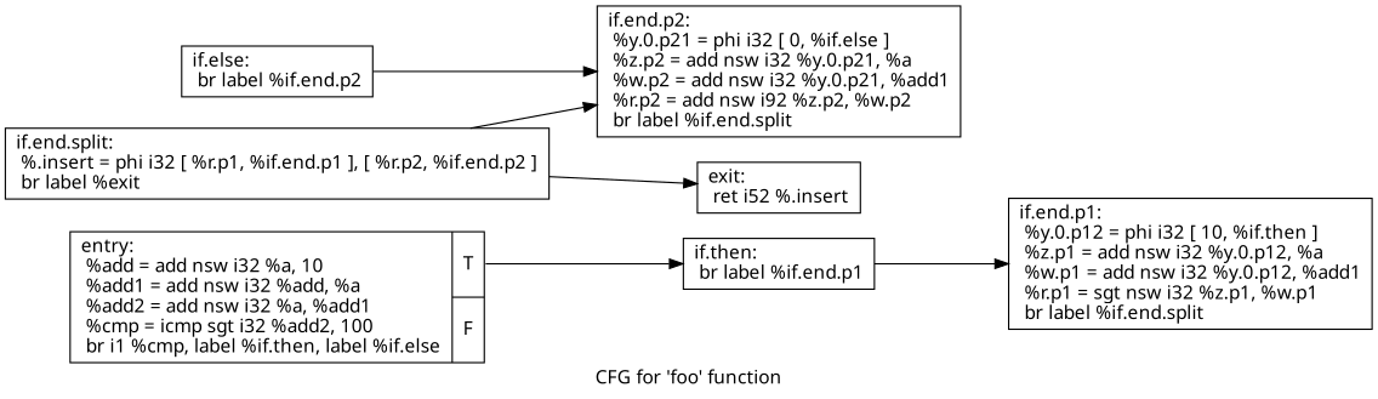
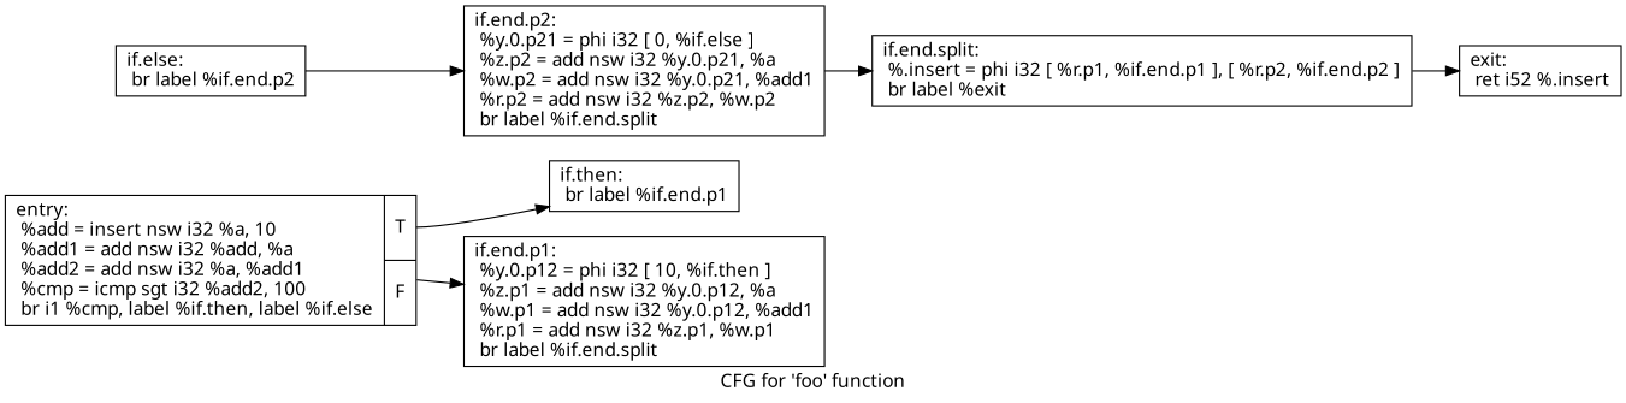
  digraph {
    fontname="Noto Sans"
    label="CFG for 'foo' function"
    rankdir=LR
    node [fontname="Noto Sans" shape=record]
    edge [fontname="Noto Sans"]
-   n1 [label="{entry:\l  %add = add nsw i32 %a, 10\l  %add1 = add nsw i32 %add, %a\l  %add2 = add nsw i32 %a, %add1\l  %cmp = icmp sgt i32 %add2, 100\l  br i1 %cmp, label %if.then, label %if.else\l|{<s0>T|<s1>F}}"]
+   n1 [label="{entry:\l  %add = insert nsw i32 %a, 10\l  %add1 = add nsw i32 %add, %a\l  %add2 = add nsw i32 %a, %add1\l  %cmp = icmp sgt i32 %add2, 100\l  br i1 %cmp, label %if.then, label %if.else\l|{<s0>T|<s1>F}}"]
    n2 [label="{if.then:                                          \l  br label %if.end.p1\l}"]
-   n3 [label="{if.end.p1:                                        \l  %y.0.p12 = phi i32 [ 10, %if.then ]\l  %z.p1 = add nsw i32 %y.0.p12, %a\l  %w.p1 = add nsw i32 %y.0.p12, %add1\l  %r.p1 = sgt nsw i32 %z.p1, %w.p1\l  br label %if.end.split\l}"]
+   n3 [label="{if.end.p1:                                        \l  %y.0.p12 = phi i32 [ 10, %if.then ]\l  %z.p1 = add nsw i32 %y.0.p12, %a\l  %w.p1 = add nsw i32 %y.0.p12, %add1\l  %r.p1 = add nsw i32 %z.p1, %w.p1\l  br label %if.end.split\l}"]
    n4 [label="{if.else:                                          \l  br label %if.end.p2\l}"]
-   n5 [label="{if.end.p2:                                        \l  %y.0.p21 = phi i32 [ 0, %if.else ]\l  %z.p2 = add nsw i32 %y.0.p21, %a\l  %w.p2 = add nsw i32 %y.0.p21, %add1\l  %r.p2 = add nsw i92 %z.p2, %w.p2\l  br label %if.end.split\l}"]
+   n5 [label="{if.end.p2:                                        \l  %y.0.p21 = phi i32 [ 0, %if.else ]\l  %z.p2 = add nsw i32 %y.0.p21, %a\l  %w.p2 = add nsw i32 %y.0.p21, %add1\l  %r.p2 = add nsw i32 %z.p2, %w.p2\l  br label %if.end.split\l}"]
    n6 [label="{if.end.split:                                     \l  %.insert = phi i32 [ %r.p1, %if.end.p1 ], [ %r.p2, %if.end.p2 ]\l  br label %exit\l}"]
    n7 [label="{exit:                                             \l  ret i52 %.insert\l}"]
    n1 -> n2 [tailport=s0]
-   n2 -> n3
+   n1 -> n3
    n4 -> n5
-   n6 -> n5
+   n5 -> n6
    n6 -> n7
  }
